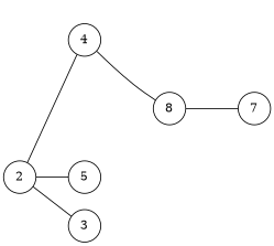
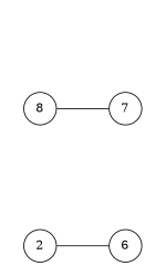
  graph {
    rankdir=LR
    node [shape=circle]
    n1 [label=2]
-   n2 [label=4]
-   n3 [label=5]
-   n4 [label=3]
+   n4 [label=6]
    temp1 [style=invis]
    n6 [label=8]
    temp2 [style=invis]
    n8 [label=7]
-   n1 -- n2
-   n1 -- n3
    n1 -- n4
-   n2 -- temp1 [style=invis weight=10]
-   n2 -- n6
-   n3 -- temp2 [style=invis weight=10]
    n6 -- n8
  }
